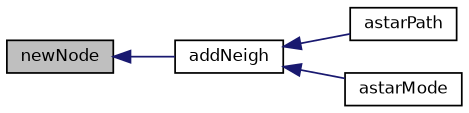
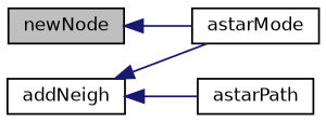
  digraph {
    rankdir=LR
    node [color=black fillcolor=white fontname=Helvetica fontsize=10 shape=record style=filled]
    edge [color=midnightblue dir=back fontname=Helvetica fontsize=10 labelfontname=Helvetica labelfontsize=10 style=solid]
    n1 [fillcolor=grey75 fontcolor=black height=0.2 label=newNode width=0.4]
    n2 [height=0.2 label=addNeigh width=0.4]
    n3 [height=0.2 label=astarPath width=0.4]
    n4 [height=0.2 label=astarMode width=0.4]
-   n1 -> n2
+   n1 -> n4
    n2 -> n3
    n2 -> n4
  }
